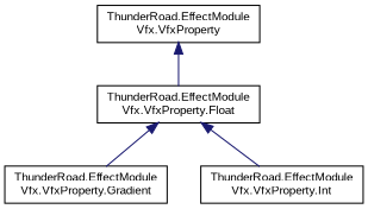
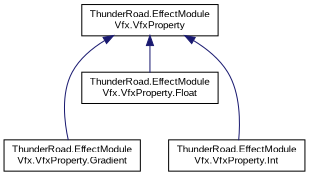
  digraph {
    fontname="Liberation Sans"
    rankdir=TB
    node [color=black fillcolor=white fontname="Liberation Sans" fontsize=10 shape=record style=filled]
    edge [color=midnightblue dir=back fontname="Liberation Sans" fontsize=10 labelfontname=Helvetica labelfontsize=10 style=solid]
    n1 [height=0.2 label="ThunderRoad.EffectModule\lVfx.VfxProperty" width=0.4]
    n2 [height=0.2 label="ThunderRoad.EffectModule\lVfx.VfxProperty.Float" width=0.4]
    n3 [height=0.2 label="ThunderRoad.EffectModule\lVfx.VfxProperty.Gradient" width=0.4]
    n4 [height=0.2 label="ThunderRoad.EffectModule\lVfx.VfxProperty.Int" width=0.4]
    n1 -> n2
-   n2 -> n3
-   n2 -> n4
+   n1 -> n3
+   n1 -> n4
  }
